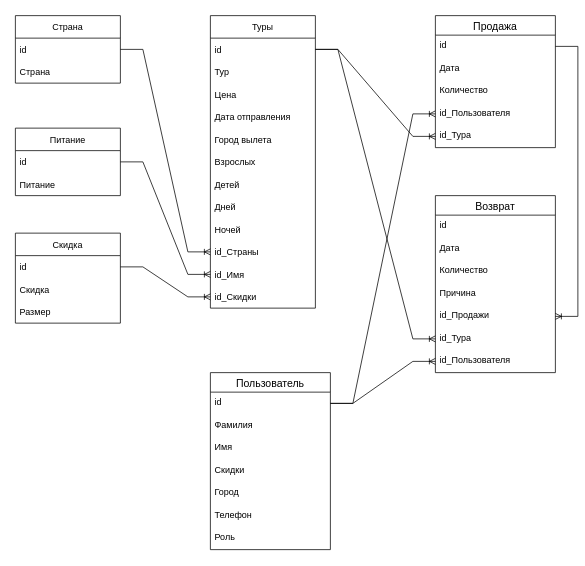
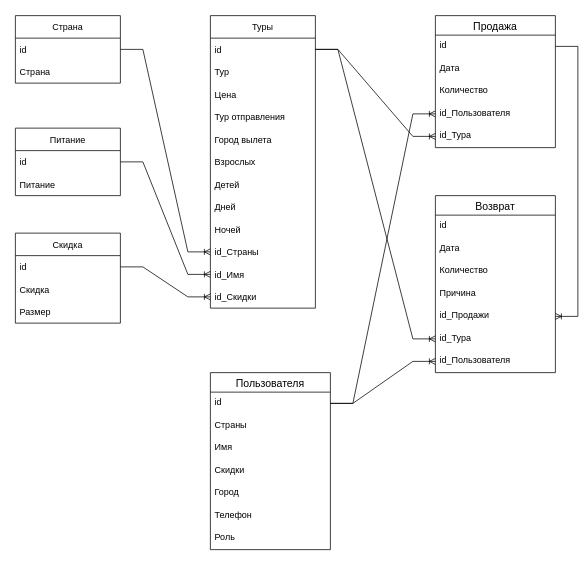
  <mxCell id="0" />
  <mxCell id="1" parent="0" />
  <mxCell id="2" value="Туры" style="swimlane;fontStyle=0;childLayout=stackLayout;horizontal=1;startSize=30;horizontalStack=0;resizeParent=1;resizeParentMax=0;resizeLast=0;collapsible=1;marginBottom=0;" parent="1" vertex="1"><mxGeometry x="280" y="20" width="140" height="390" as="geometry"><mxRectangle x="290" y="70" width="60" height="30" as="alternateBounds" /></mxGeometry></mxCell>
  <mxCell id="3" value="id" style="text;strokeColor=none;fillColor=none;align=left;verticalAlign=middle;spacingLeft=4;spacingRight=4;overflow=hidden;points=[[0,0.5],[1,0.5]];portConstraint=eastwest;rotatable=0;" parent="2" vertex="1"><mxGeometry y="30" width="140" height="30" as="geometry" /></mxCell>
  <mxCell id="4" value="Тур" style="text;strokeColor=none;fillColor=none;align=left;verticalAlign=middle;spacingLeft=4;spacingRight=4;overflow=hidden;points=[[0,0.5],[1,0.5]];portConstraint=eastwest;rotatable=0;" parent="2" vertex="1"><mxGeometry y="60" width="140" height="30" as="geometry" /></mxCell>
  <mxCell id="5" value="Цена" style="text;strokeColor=none;fillColor=none;align=left;verticalAlign=middle;spacingLeft=4;spacingRight=4;overflow=hidden;points=[[0,0.5],[1,0.5]];portConstraint=eastwest;rotatable=0;" parent="2" vertex="1"><mxGeometry y="90" width="140" height="30" as="geometry" /></mxCell>
- <mxCell id="6" value="Дата отправления" style="text;strokeColor=none;fillColor=none;align=left;verticalAlign=middle;spacingLeft=4;spacingRight=4;overflow=hidden;points=[[0,0.5],[1,0.5]];portConstraint=eastwest;rotatable=0;" parent="2" vertex="1"><mxGeometry y="120" width="140" height="30" as="geometry" /></mxCell>
+ <mxCell id="6" value="Тур отправления" style="text;strokeColor=none;fillColor=none;align=left;verticalAlign=middle;spacingLeft=4;spacingRight=4;overflow=hidden;points=[[0,0.5],[1,0.5]];portConstraint=eastwest;rotatable=0;" parent="2" vertex="1"><mxGeometry y="120" width="140" height="30" as="geometry" /></mxCell>
  <mxCell id="7" value="Город вылета" style="text;strokeColor=none;fillColor=none;align=left;verticalAlign=middle;spacingLeft=4;spacingRight=4;overflow=hidden;points=[[0,0.5],[1,0.5]];portConstraint=eastwest;rotatable=0;" parent="2" vertex="1"><mxGeometry y="150" width="140" height="30" as="geometry" /></mxCell>
  <mxCell id="8" value="Взрослых" style="text;strokeColor=none;fillColor=none;align=left;verticalAlign=middle;spacingLeft=4;spacingRight=4;overflow=hidden;points=[[0,0.5],[1,0.5]];portConstraint=eastwest;rotatable=0;" parent="2" vertex="1"><mxGeometry y="180" width="140" height="30" as="geometry" /></mxCell>
  <mxCell id="9" value="Детей" style="text;strokeColor=none;fillColor=none;align=left;verticalAlign=middle;spacingLeft=4;spacingRight=4;overflow=hidden;points=[[0,0.5],[1,0.5]];portConstraint=eastwest;rotatable=0;" parent="2" vertex="1"><mxGeometry y="210" width="140" height="30" as="geometry" /></mxCell>
  <mxCell id="10" value="Дней" style="text;strokeColor=none;fillColor=none;align=left;verticalAlign=middle;spacingLeft=4;spacingRight=4;overflow=hidden;points=[[0,0.5],[1,0.5]];portConstraint=eastwest;rotatable=0;" parent="2" vertex="1"><mxGeometry y="240" width="140" height="30" as="geometry" /></mxCell>
  <mxCell id="11" value="Ночей" style="text;strokeColor=none;fillColor=none;align=left;verticalAlign=middle;spacingLeft=4;spacingRight=4;overflow=hidden;points=[[0,0.5],[1,0.5]];portConstraint=eastwest;rotatable=0;" parent="2" vertex="1"><mxGeometry y="270" width="140" height="30" as="geometry" /></mxCell>
  <mxCell id="12" value="id_Страны" style="text;strokeColor=none;fillColor=none;align=left;verticalAlign=middle;spacingLeft=4;spacingRight=4;overflow=hidden;points=[[0,0.5],[1,0.5]];portConstraint=eastwest;rotatable=0;" parent="2" vertex="1"><mxGeometry y="300" width="140" height="30" as="geometry" /></mxCell>
  <mxCell id="13" value="id_Имя" style="text;strokeColor=none;fillColor=none;align=left;verticalAlign=middle;spacingLeft=4;spacingRight=4;overflow=hidden;points=[[0,0.5],[1,0.5]];portConstraint=eastwest;rotatable=0;" parent="2" vertex="1"><mxGeometry y="330" width="140" height="30" as="geometry" /></mxCell>
  <mxCell id="14" value="id_Скидки" style="text;strokeColor=none;fillColor=none;align=left;verticalAlign=middle;spacingLeft=4;spacingRight=4;overflow=hidden;points=[[0,0.5],[1,0.5]];portConstraint=eastwest;rotatable=0;" parent="2" vertex="1"><mxGeometry y="360" width="140" height="30" as="geometry" /></mxCell>
  <mxCell id="15" value="Страна" style="swimlane;fontStyle=0;childLayout=stackLayout;horizontal=1;startSize=30;horizontalStack=0;resizeParent=1;resizeParentMax=0;resizeLast=0;collapsible=1;marginBottom=0;" parent="1" vertex="1"><mxGeometry x="20" y="20" width="140" height="90" as="geometry" /></mxCell>
  <mxCell id="16" value="id" style="text;strokeColor=none;fillColor=none;align=left;verticalAlign=middle;spacingLeft=4;spacingRight=4;overflow=hidden;points=[[0,0.5],[1,0.5]];portConstraint=eastwest;rotatable=0;" parent="15" vertex="1"><mxGeometry y="30" width="140" height="30" as="geometry" /></mxCell>
  <mxCell id="17" value="Страна" style="text;strokeColor=none;fillColor=none;align=left;verticalAlign=middle;spacingLeft=4;spacingRight=4;overflow=hidden;points=[[0,0.5],[1,0.5]];portConstraint=eastwest;rotatable=0;" parent="15" vertex="1"><mxGeometry y="60" width="140" height="30" as="geometry" /></mxCell>
  <mxCell id="18" value="Питание" style="swimlane;fontStyle=0;childLayout=stackLayout;horizontal=1;startSize=30;horizontalStack=0;resizeParent=1;resizeParentMax=0;resizeLast=0;collapsible=1;marginBottom=0;" parent="1" vertex="1"><mxGeometry x="20" y="170" width="140" height="90" as="geometry" /></mxCell>
  <mxCell id="19" value="id" style="text;strokeColor=none;fillColor=none;align=left;verticalAlign=middle;spacingLeft=4;spacingRight=4;overflow=hidden;points=[[0,0.5],[1,0.5]];portConstraint=eastwest;rotatable=0;" parent="18" vertex="1"><mxGeometry y="30" width="140" height="30" as="geometry" /></mxCell>
  <mxCell id="20" value="Питание" style="text;strokeColor=none;fillColor=none;align=left;verticalAlign=middle;spacingLeft=4;spacingRight=4;overflow=hidden;points=[[0,0.5],[1,0.5]];portConstraint=eastwest;rotatable=0;" parent="18" vertex="1"><mxGeometry y="60" width="140" height="30" as="geometry" /></mxCell>
  <mxCell id="21" value="Скидка" style="swimlane;fontStyle=0;childLayout=stackLayout;horizontal=1;startSize=30;horizontalStack=0;resizeParent=1;resizeParentMax=0;resizeLast=0;collapsible=1;marginBottom=0;" parent="1" vertex="1"><mxGeometry x="20" y="310" width="140" height="120" as="geometry" /></mxCell>
  <mxCell id="22" value="id" style="text;strokeColor=none;fillColor=none;align=left;verticalAlign=middle;spacingLeft=4;spacingRight=4;overflow=hidden;points=[[0,0.5],[1,0.5]];portConstraint=eastwest;rotatable=0;" parent="21" vertex="1"><mxGeometry y="30" width="140" height="30" as="geometry" /></mxCell>
  <mxCell id="23" value="Скидка" style="text;strokeColor=none;fillColor=none;align=left;verticalAlign=middle;spacingLeft=4;spacingRight=4;overflow=hidden;points=[[0,0.5],[1,0.5]];portConstraint=eastwest;rotatable=0;" parent="21" vertex="1"><mxGeometry y="60" width="140" height="30" as="geometry" /></mxCell>
  <mxCell id="24" value="Размер" style="text;strokeColor=none;fillColor=none;align=left;verticalAlign=middle;spacingLeft=4;spacingRight=4;overflow=hidden;points=[[0,0.5],[1,0.5]];portConstraint=eastwest;rotatable=0;" parent="21" vertex="1"><mxGeometry y="90" width="140" height="30" as="geometry" /></mxCell>
  <mxCell id="25" value="" style="edgeStyle=entityRelationEdgeStyle;fontSize=12;html=1;endArrow=ERoneToMany;rounded=0;exitX=1;exitY=0.5;exitDx=0;exitDy=0;entryX=0;entryY=0.5;entryDx=0;entryDy=0;" parent="1" source="16" target="12" edge="1"><mxGeometry width="100" height="100" relative="1" as="geometry"><mxPoint x="170" y="170" as="sourcePoint" /><mxPoint x="270" y="70" as="targetPoint" /></mxGeometry></mxCell>
  <mxCell id="26" value="Продажа" style="swimlane;fontStyle=0;childLayout=stackLayout;horizontal=1;startSize=26;horizontalStack=0;resizeParent=1;resizeParentMax=0;resizeLast=0;collapsible=1;marginBottom=0;align=center;fontSize=14;" parent="1" vertex="1"><mxGeometry x="580" y="20" width="160" height="176" as="geometry" /></mxCell>
  <mxCell id="27" value="id" style="text;strokeColor=none;fillColor=none;spacingLeft=4;spacingRight=4;overflow=hidden;rotatable=0;points=[[0,0.5],[1,0.5]];portConstraint=eastwest;fontSize=12;" parent="26" vertex="1"><mxGeometry y="26" width="160" height="30" as="geometry" /></mxCell>
  <mxCell id="28" value="Дата" style="text;strokeColor=none;fillColor=none;spacingLeft=4;spacingRight=4;overflow=hidden;rotatable=0;points=[[0,0.5],[1,0.5]];portConstraint=eastwest;fontSize=12;" parent="26" vertex="1"><mxGeometry y="56" width="160" height="30" as="geometry" /></mxCell>
  <mxCell id="29" value="Количество" style="text;strokeColor=none;fillColor=none;spacingLeft=4;spacingRight=4;overflow=hidden;rotatable=0;points=[[0,0.5],[1,0.5]];portConstraint=eastwest;fontSize=12;" parent="26" vertex="1"><mxGeometry y="86" width="160" height="30" as="geometry" /></mxCell>
  <mxCell id="30" value="id_Пользователя" style="text;strokeColor=none;fillColor=none;spacingLeft=4;spacingRight=4;overflow=hidden;rotatable=0;points=[[0,0.5],[1,0.5]];portConstraint=eastwest;fontSize=12;" parent="26" vertex="1"><mxGeometry y="116" width="160" height="30" as="geometry" /></mxCell>
  <mxCell id="31" value="id_Тура" style="text;strokeColor=none;fillColor=none;spacingLeft=4;spacingRight=4;overflow=hidden;rotatable=0;points=[[0,0.5],[1,0.5]];portConstraint=eastwest;fontSize=12;" parent="26" vertex="1"><mxGeometry y="146" width="160" height="30" as="geometry" /></mxCell>
  <mxCell id="32" value="Возврат" style="swimlane;fontStyle=0;childLayout=stackLayout;horizontal=1;startSize=26;horizontalStack=0;resizeParent=1;resizeParentMax=0;resizeLast=0;collapsible=1;marginBottom=0;align=center;fontSize=14;" parent="1" vertex="1"><mxGeometry x="580" y="260" width="160" height="236" as="geometry" /></mxCell>
  <mxCell id="33" value="id" style="text;strokeColor=none;fillColor=none;spacingLeft=4;spacingRight=4;overflow=hidden;rotatable=0;points=[[0,0.5],[1,0.5]];portConstraint=eastwest;fontSize=12;" parent="32" vertex="1"><mxGeometry y="26" width="160" height="30" as="geometry" /></mxCell>
  <mxCell id="34" value="Дата" style="text;strokeColor=none;fillColor=none;spacingLeft=4;spacingRight=4;overflow=hidden;rotatable=0;points=[[0,0.5],[1,0.5]];portConstraint=eastwest;fontSize=12;" parent="32" vertex="1"><mxGeometry y="56" width="160" height="30" as="geometry" /></mxCell>
  <mxCell id="35" value="Количество" style="text;strokeColor=none;fillColor=none;spacingLeft=4;spacingRight=4;overflow=hidden;rotatable=0;points=[[0,0.5],[1,0.5]];portConstraint=eastwest;fontSize=12;" parent="32" vertex="1"><mxGeometry y="86" width="160" height="30" as="geometry" /></mxCell>
  <mxCell id="36" value="Причина" style="text;strokeColor=none;fillColor=none;spacingLeft=4;spacingRight=4;overflow=hidden;rotatable=0;points=[[0,0.5],[1,0.5]];portConstraint=eastwest;fontSize=12;" parent="32" vertex="1"><mxGeometry y="116" width="160" height="30" as="geometry" /></mxCell>
  <mxCell id="37" value="id_Продажи" style="text;strokeColor=none;fillColor=none;spacingLeft=4;spacingRight=4;overflow=hidden;rotatable=0;points=[[0,0.5],[1,0.5]];portConstraint=eastwest;fontSize=12;" parent="32" vertex="1"><mxGeometry y="146" width="160" height="30" as="geometry" /></mxCell>
  <mxCell id="38" value="id_Тура" style="text;strokeColor=none;fillColor=none;spacingLeft=4;spacingRight=4;overflow=hidden;rotatable=0;points=[[0,0.5],[1,0.5]];portConstraint=eastwest;fontSize=12;" parent="32" vertex="1"><mxGeometry y="176" width="160" height="30" as="geometry" /></mxCell>
  <mxCell id="39" value="id_Пользователя" style="text;strokeColor=none;fillColor=none;spacingLeft=4;spacingRight=4;overflow=hidden;rotatable=0;points=[[0,0.5],[1,0.5]];portConstraint=eastwest;fontSize=12;" parent="32" vertex="1"><mxGeometry y="206" width="160" height="30" as="geometry" /></mxCell>
- <mxCell id="40" value="Пользователь" style="swimlane;fontStyle=0;childLayout=stackLayout;horizontal=1;startSize=26;horizontalStack=0;resizeParent=1;resizeParentMax=0;resizeLast=0;collapsible=1;marginBottom=0;align=center;fontSize=14;" parent="1" vertex="1"><mxGeometry x="280" y="496" width="160" height="236" as="geometry" /></mxCell>
+ <mxCell id="40" value="Пользователя" style="swimlane;fontStyle=0;childLayout=stackLayout;horizontal=1;startSize=26;horizontalStack=0;resizeParent=1;resizeParentMax=0;resizeLast=0;collapsible=1;marginBottom=0;align=center;fontSize=14;" parent="1" vertex="1"><mxGeometry x="280" y="496" width="160" height="236" as="geometry" /></mxCell>
  <mxCell id="41" value="id" style="text;strokeColor=none;fillColor=none;spacingLeft=4;spacingRight=4;overflow=hidden;rotatable=0;points=[[0,0.5],[1,0.5]];portConstraint=eastwest;fontSize=12;" parent="40" vertex="1"><mxGeometry y="26" width="160" height="30" as="geometry" /></mxCell>
- <mxCell id="42" value="Фамилия" style="text;strokeColor=none;fillColor=none;spacingLeft=4;spacingRight=4;overflow=hidden;rotatable=0;points=[[0,0.5],[1,0.5]];portConstraint=eastwest;fontSize=12;" parent="40" vertex="1"><mxGeometry y="56" width="160" height="30" as="geometry" /></mxCell>
+ <mxCell id="42" value="Страны" style="text;strokeColor=none;fillColor=none;spacingLeft=4;spacingRight=4;overflow=hidden;rotatable=0;points=[[0,0.5],[1,0.5]];portConstraint=eastwest;fontSize=12;" parent="40" vertex="1"><mxGeometry y="56" width="160" height="30" as="geometry" /></mxCell>
  <mxCell id="43" value="Имя" style="text;strokeColor=none;fillColor=none;spacingLeft=4;spacingRight=4;overflow=hidden;rotatable=0;points=[[0,0.5],[1,0.5]];portConstraint=eastwest;fontSize=12;" parent="40" vertex="1"><mxGeometry y="86" width="160" height="30" as="geometry" /></mxCell>
  <mxCell id="44" value="Скидки" style="text;strokeColor=none;fillColor=none;spacingLeft=4;spacingRight=4;overflow=hidden;rotatable=0;points=[[0,0.5],[1,0.5]];portConstraint=eastwest;fontSize=12;" parent="40" vertex="1"><mxGeometry y="116" width="160" height="30" as="geometry" /></mxCell>
  <mxCell id="45" value="Город" style="text;strokeColor=none;fillColor=none;spacingLeft=4;spacingRight=4;overflow=hidden;rotatable=0;points=[[0,0.5],[1,0.5]];portConstraint=eastwest;fontSize=12;" parent="40" vertex="1"><mxGeometry y="146" width="160" height="30" as="geometry" /></mxCell>
  <mxCell id="46" value="Телефон" style="text;strokeColor=none;fillColor=none;spacingLeft=4;spacingRight=4;overflow=hidden;rotatable=0;points=[[0,0.5],[1,0.5]];portConstraint=eastwest;fontSize=12;" parent="40" vertex="1"><mxGeometry y="176" width="160" height="30" as="geometry" /></mxCell>
  <mxCell id="47" value="Роль" style="text;strokeColor=none;fillColor=none;spacingLeft=4;spacingRight=4;overflow=hidden;rotatable=0;points=[[0,0.5],[1,0.5]];portConstraint=eastwest;fontSize=12;" vertex="1" parent="40"><mxGeometry y="206" width="160" height="30" as="geometry" /></mxCell>
  <mxCell id="48" value="" style="edgeStyle=entityRelationEdgeStyle;fontSize=12;html=1;endArrow=ERoneToMany;rounded=0;exitX=1;exitY=0.5;exitDx=0;exitDy=0;entryX=0;entryY=0.5;entryDx=0;entryDy=0;" parent="1" source="41" target="30" edge="1"><mxGeometry width="100" height="100" relative="1" as="geometry"><mxPoint x="510" y="720" as="sourcePoint" /><mxPoint x="610" y="620" as="targetPoint" /></mxGeometry></mxCell>
  <mxCell id="49" value="" style="edgeStyle=entityRelationEdgeStyle;fontSize=12;html=1;endArrow=ERoneToMany;rounded=0;entryX=0;entryY=0.5;entryDx=0;entryDy=0;exitX=1;exitY=0.5;exitDx=0;exitDy=0;" parent="1" source="41" target="39" edge="1"><mxGeometry width="100" height="100" relative="1" as="geometry"><mxPoint x="470" y="570" as="sourcePoint" /><mxPoint x="520" y="161" as="targetPoint" /></mxGeometry></mxCell>
  <mxCell id="50" value="" style="edgeStyle=entityRelationEdgeStyle;fontSize=12;html=1;endArrow=ERoneToMany;rounded=0;exitX=1;exitY=0.5;exitDx=0;exitDy=0;entryX=0;entryY=0.5;entryDx=0;entryDy=0;" parent="1" source="19" target="13" edge="1"><mxGeometry width="100" height="100" relative="1" as="geometry"><mxPoint x="70" y="680" as="sourcePoint" /><mxPoint x="170" y="580" as="targetPoint" /></mxGeometry></mxCell>
  <mxCell id="51" value="" style="edgeStyle=entityRelationEdgeStyle;fontSize=12;html=1;endArrow=ERoneToMany;rounded=0;exitX=1;exitY=0.5;exitDx=0;exitDy=0;entryX=0;entryY=0.5;entryDx=0;entryDy=0;" parent="1" source="22" target="14" edge="1"><mxGeometry width="100" height="100" relative="1" as="geometry"><mxPoint x="170" y="225" as="sourcePoint" /><mxPoint x="290" y="375" as="targetPoint" /></mxGeometry></mxCell>
  <mxCell id="52" value="" style="edgeStyle=entityRelationEdgeStyle;fontSize=12;html=1;endArrow=ERoneToMany;rounded=0;exitX=1;exitY=0.5;exitDx=0;exitDy=0;entryX=0;entryY=0.5;entryDx=0;entryDy=0;" parent="1" source="3" target="38" edge="1"><mxGeometry width="100" height="100" relative="1" as="geometry"><mxPoint x="180" y="235" as="sourcePoint" /><mxPoint x="300" y="385" as="targetPoint" /></mxGeometry></mxCell>
  <mxCell id="53" value="" style="edgeStyle=entityRelationEdgeStyle;fontSize=12;html=1;endArrow=ERoneToMany;rounded=0;exitX=1;exitY=0.5;exitDx=0;exitDy=0;entryX=0;entryY=0.5;entryDx=0;entryDy=0;" parent="1" source="3" target="31" edge="1"><mxGeometry width="100" height="100" relative="1" as="geometry"><mxPoint x="190" y="245" as="sourcePoint" /><mxPoint x="310" y="395" as="targetPoint" /></mxGeometry></mxCell>
  <mxCell id="54" value="" style="edgeStyle=entityRelationEdgeStyle;fontSize=12;html=1;endArrow=ERoneToMany;rounded=0;exitX=1;exitY=0.5;exitDx=0;exitDy=0;" parent="1" source="27" target="37" edge="1"><mxGeometry width="100" height="100" relative="1" as="geometry"><mxPoint x="820" y="320" as="sourcePoint" /><mxPoint x="920" y="220" as="targetPoint" /></mxGeometry></mxCell>
